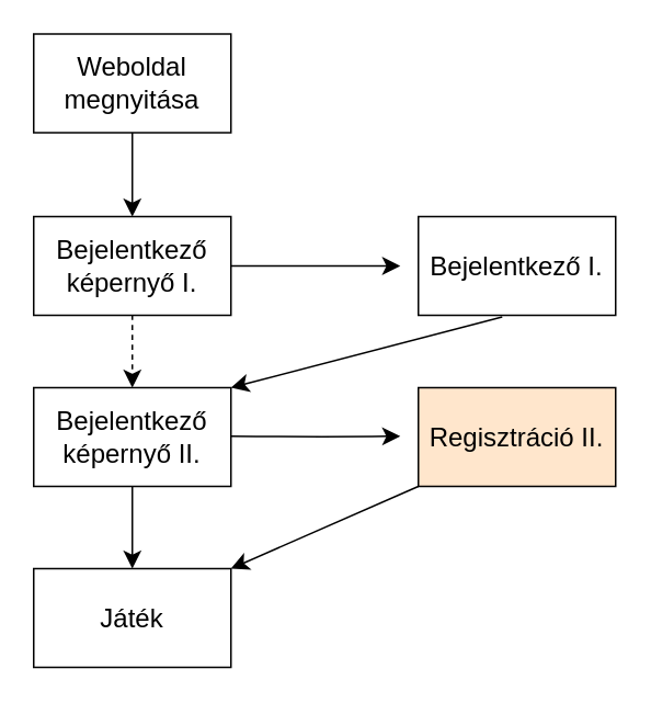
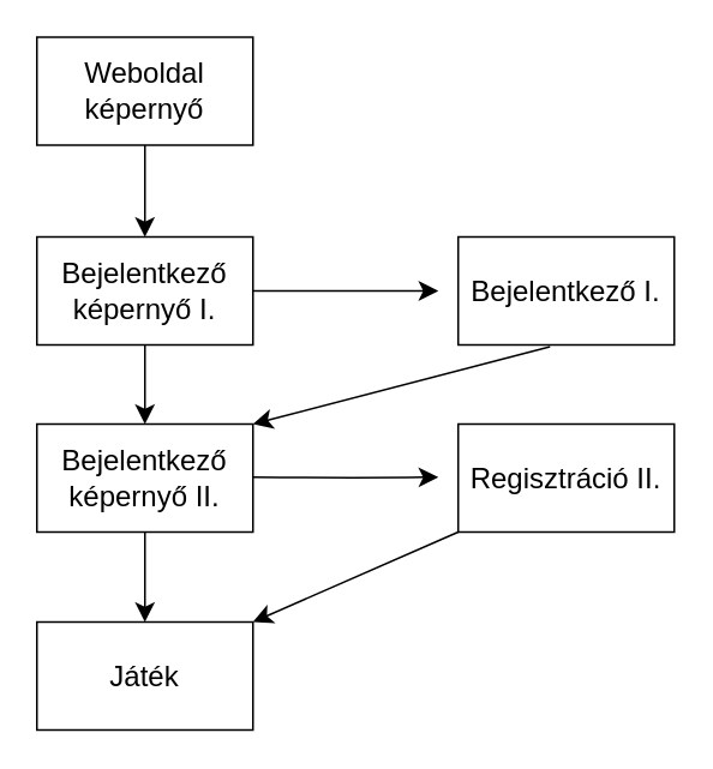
  <mxCell id="0" />
  <mxCell id="1" parent="0" />
- <mxCell id="2" value="Weboldal megnyitása" style="rounded=0;whiteSpace=wrap;html=1;fontSize=16;" vertex="1" parent="1"><mxGeometry x="20" y="20" width="120" height="60" as="geometry" /></mxCell>
+ <mxCell id="2" value="Weboldal képernyő" style="rounded=0;whiteSpace=wrap;html=1;fontSize=16;" vertex="1" parent="1"><mxGeometry x="20" y="20" width="120" height="60" as="geometry" /></mxCell>
  <mxCell id="3" value="Bejelentkező képernyő I." style="rounded=0;whiteSpace=wrap;html=1;fontSize=16;" vertex="1" parent="1"><mxGeometry x="20" y="131" width="120" height="60" as="geometry" /></mxCell>
  <mxCell id="4" value="" style="endArrow=classic;html=1;rounded=0;fontSize=12;startSize=8;endSize=8;curved=1;exitX=0.5;exitY=1;exitDx=0;exitDy=0;entryX=0.5;entryY=0;entryDx=0;entryDy=0;" edge="1" parent="1" source="2" target="3"><mxGeometry width="50" height="50" relative="1" as="geometry"><mxPoint x="284" y="250" as="sourcePoint" /><mxPoint x="334" y="200" as="targetPoint" /></mxGeometry></mxCell>
  <mxCell id="5" value="Bejelentkező képernyő II." style="rounded=0;whiteSpace=wrap;html=1;fontSize=16;" vertex="1" parent="1"><mxGeometry x="20" y="235" width="120" height="60" as="geometry" /></mxCell>
- <mxCell id="6" value="" style="endArrow=classic;html=1;rounded=0;fontSize=12;startSize=8;endSize=8;curved=1;exitX=0.5;exitY=1;exitDx=0;exitDy=0;entryX=0.5;entryY=0;entryDx=0;entryDy=0;dashed=1;" edge="1" parent="1" source="3" target="5"><mxGeometry width="50" height="50" relative="1" as="geometry"><mxPoint x="284" y="240" as="sourcePoint" /><mxPoint x="334" y="190" as="targetPoint" /></mxGeometry></mxCell>
+ <mxCell id="6" value="" style="endArrow=classic;html=1;rounded=0;fontSize=12;startSize=8;endSize=8;curved=1;exitX=0.5;exitY=1;exitDx=0;exitDy=0;entryX=0.5;entryY=0;entryDx=0;entryDy=0;" edge="1" parent="1" source="3" target="5"><mxGeometry width="50" height="50" relative="1" as="geometry"><mxPoint x="284" y="240" as="sourcePoint" /><mxPoint x="334" y="190" as="targetPoint" /></mxGeometry></mxCell>
  <mxCell id="7" value="Játék" style="rounded=0;whiteSpace=wrap;html=1;fontSize=16;" vertex="1" parent="1"><mxGeometry x="20" y="345" width="120" height="60" as="geometry" /></mxCell>
  <mxCell id="8" value="" style="endArrow=classic;html=1;rounded=0;fontSize=12;startSize=8;endSize=8;curved=1;exitX=0.5;exitY=1;exitDx=0;exitDy=0;entryX=0.5;entryY=0;entryDx=0;entryDy=0;" edge="1" parent="1" source="5" target="7"><mxGeometry width="50" height="50" relative="1" as="geometry"><mxPoint x="284" y="240" as="sourcePoint" /><mxPoint x="334" y="190" as="targetPoint" /></mxGeometry></mxCell>
  <mxCell id="9" value="" style="endArrow=classic;html=1;rounded=0;fontSize=12;startSize=8;endSize=8;curved=1;exitX=1;exitY=0.5;exitDx=0;exitDy=0;" edge="1" parent="1" source="3"><mxGeometry width="50" height="50" relative="1" as="geometry"><mxPoint x="284" y="240" as="sourcePoint" /><mxPoint x="243" y="161" as="targetPoint" /></mxGeometry></mxCell>
  <mxCell id="10" value="" style="endArrow=classic;html=1;rounded=0;fontSize=12;startSize=8;endSize=8;curved=1;exitX=1;exitY=0.5;exitDx=0;exitDy=0;" edge="1" parent="1"><mxGeometry width="50" height="50" relative="1" as="geometry"><mxPoint x="140" y="264.5" as="sourcePoint" /><mxPoint x="243" y="264.5" as="targetPoint" /><Array as="points"><mxPoint x="195" y="265" /></Array></mxGeometry></mxCell>
  <mxCell id="11" value="Bejelentkező I." style="rounded=0;whiteSpace=wrap;html=1;fontSize=16;" vertex="1" parent="1"><mxGeometry x="254" y="131" width="120" height="60" as="geometry" /></mxCell>
- <mxCell id="12" value="Regisztráció II." style="rounded=0;whiteSpace=wrap;html=1;fontSize=16;fillColor=#ffe6cc;" vertex="1" parent="1"><mxGeometry x="254" y="235" width="120" height="60" as="geometry" /></mxCell>
+ <mxCell id="12" value="Regisztráció II." style="rounded=0;whiteSpace=wrap;html=1;fontSize=16;" vertex="1" parent="1"><mxGeometry x="254" y="235" width="120" height="60" as="geometry" /></mxCell>
  <mxCell id="13" value="" style="endArrow=classic;html=1;rounded=0;fontSize=12;startSize=8;endSize=8;curved=1;exitX=0.425;exitY=1.017;exitDx=0;exitDy=0;exitPerimeter=0;entryX=1;entryY=0;entryDx=0;entryDy=0;" edge="1" parent="1" source="11" target="5"><mxGeometry width="50" height="50" relative="1" as="geometry"><mxPoint x="287" y="238" as="sourcePoint" /><mxPoint x="337" y="188" as="targetPoint" /></mxGeometry></mxCell>
  <mxCell id="14" value="" style="endArrow=classic;html=1;rounded=0;fontSize=12;startSize=8;endSize=8;curved=1;exitX=0;exitY=1;exitDx=0;exitDy=0;entryX=1;entryY=0;entryDx=0;entryDy=0;" edge="1" parent="1" source="12" target="7"><mxGeometry width="50" height="50" relative="1" as="geometry"><mxPoint x="287" y="238" as="sourcePoint" /><mxPoint x="337" y="188" as="targetPoint" /></mxGeometry></mxCell>
